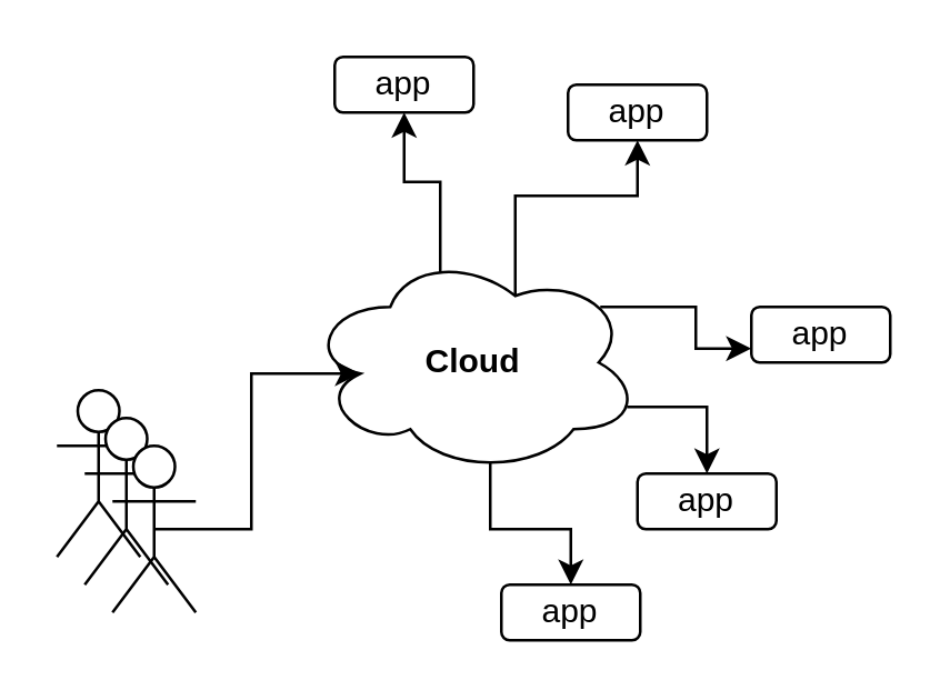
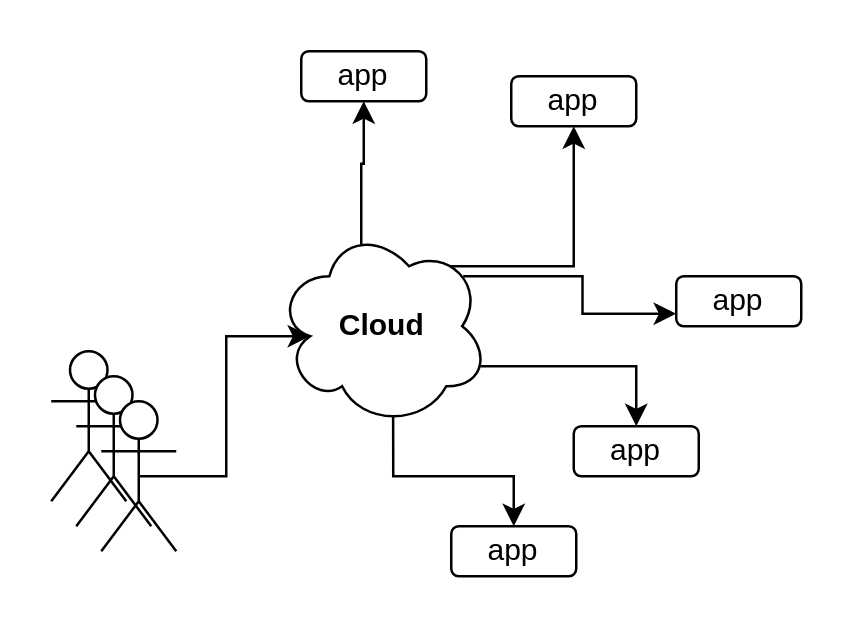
  <mxCell id="0" />
  <mxCell id="1" parent="0" />
  <mxCell id="2" style="edgeStyle=orthogonalEdgeStyle;rounded=0;orthogonalLoop=1;jettySize=auto;html=1;exitX=0.55;exitY=0.95;exitDx=0;exitDy=0;exitPerimeter=0;" edge="1" parent="1" source="7" target="17"><mxGeometry relative="1" as="geometry" /></mxCell>
  <mxCell id="3" style="edgeStyle=orthogonalEdgeStyle;rounded=0;orthogonalLoop=1;jettySize=auto;html=1;exitX=0.96;exitY=0.7;exitDx=0;exitDy=0;exitPerimeter=0;entryX=0.5;entryY=0;entryDx=0;entryDy=0;" edge="1" parent="1" source="7" target="16"><mxGeometry relative="1" as="geometry" /></mxCell>
  <mxCell id="4" style="edgeStyle=orthogonalEdgeStyle;rounded=0;orthogonalLoop=1;jettySize=auto;html=1;exitX=0.88;exitY=0.25;exitDx=0;exitDy=0;exitPerimeter=0;entryX=0;entryY=0.75;entryDx=0;entryDy=0;" edge="1" parent="1" source="7" target="15"><mxGeometry relative="1" as="geometry" /></mxCell>
  <mxCell id="5" style="edgeStyle=orthogonalEdgeStyle;rounded=0;orthogonalLoop=1;jettySize=auto;html=1;exitX=0.625;exitY=0.2;exitDx=0;exitDy=0;exitPerimeter=0;entryX=0.5;entryY=1;entryDx=0;entryDy=0;" edge="1" parent="1" source="7" target="14"><mxGeometry relative="1" as="geometry" /></mxCell>
  <mxCell id="6" style="edgeStyle=orthogonalEdgeStyle;rounded=0;orthogonalLoop=1;jettySize=auto;html=1;exitX=0.4;exitY=0.1;exitDx=0;exitDy=0;exitPerimeter=0;entryX=0.5;entryY=1;entryDx=0;entryDy=0;" edge="1" parent="1" source="7" target="12"><mxGeometry relative="1" as="geometry" /></mxCell>
- <mxCell id="7" value="&lt;b&gt;Cloud&lt;/b&gt;" style="ellipse;shape=cloud;whiteSpace=wrap;html=1;" vertex="1" parent="1"><mxGeometry x="110" y="90" width="120" height="80" as="geometry" /></mxCell>
+ <mxCell id="7" value="&lt;b&gt;Cloud&lt;/b&gt;" style="ellipse;shape=cloud;whiteSpace=wrap;html=1;" vertex="1" parent="1"><mxGeometry x="110" y="90" width="85" height="80" as="geometry" /></mxCell>
  <mxCell id="8" value="" style="shape=umlActor;verticalLabelPosition=bottom;verticalAlign=top;html=1;outlineConnect=0;" vertex="1" parent="1"><mxGeometry x="20" y="140" width="30" height="60" as="geometry" /></mxCell>
  <mxCell id="9" value="" style="shape=umlActor;verticalLabelPosition=bottom;verticalAlign=top;html=1;outlineConnect=0;" vertex="1" parent="1"><mxGeometry x="30" y="150" width="30" height="60" as="geometry" /></mxCell>
  <mxCell id="10" style="edgeStyle=orthogonalEdgeStyle;rounded=0;orthogonalLoop=1;jettySize=auto;html=1;exitX=0.5;exitY=0.5;exitDx=0;exitDy=0;exitPerimeter=0;entryX=0.16;entryY=0.55;entryDx=0;entryDy=0;entryPerimeter=0;" edge="1" parent="1" source="11" target="7"><mxGeometry relative="1" as="geometry" /></mxCell>
  <mxCell id="11" value="" style="shape=umlActor;verticalLabelPosition=bottom;verticalAlign=top;html=1;outlineConnect=0;" vertex="1" parent="1"><mxGeometry x="40" y="160" width="30" height="60" as="geometry" /></mxCell>
  <mxCell id="12" value="app" style="rounded=1;whiteSpace=wrap;html=1;" vertex="1" parent="1"><mxGeometry x="120" y="20" width="50" height="20" as="geometry" /></mxCell>
  <mxCell id="13" style="edgeStyle=orthogonalEdgeStyle;rounded=0;orthogonalLoop=1;jettySize=auto;html=1;exitX=0.75;exitY=0;exitDx=0;exitDy=0;" edge="1" parent="1" source="14"><mxGeometry relative="1" as="geometry"><mxPoint x="242" y="40" as="targetPoint" /></mxGeometry></mxCell>
  <mxCell id="14" value="app" style="rounded=1;whiteSpace=wrap;html=1;" vertex="1" parent="1"><mxGeometry x="204" y="30" width="50" height="20" as="geometry" /></mxCell>
  <mxCell id="15" value="app" style="rounded=1;whiteSpace=wrap;html=1;" vertex="1" parent="1"><mxGeometry x="270" y="110" width="50" height="20" as="geometry" /></mxCell>
  <mxCell id="16" value="app" style="rounded=1;whiteSpace=wrap;html=1;" vertex="1" parent="1"><mxGeometry x="229" y="170" width="50" height="20" as="geometry" /></mxCell>
  <mxCell id="17" value="app" style="rounded=1;whiteSpace=wrap;html=1;" vertex="1" parent="1"><mxGeometry x="180" y="210" width="50" height="20" as="geometry" /></mxCell>
